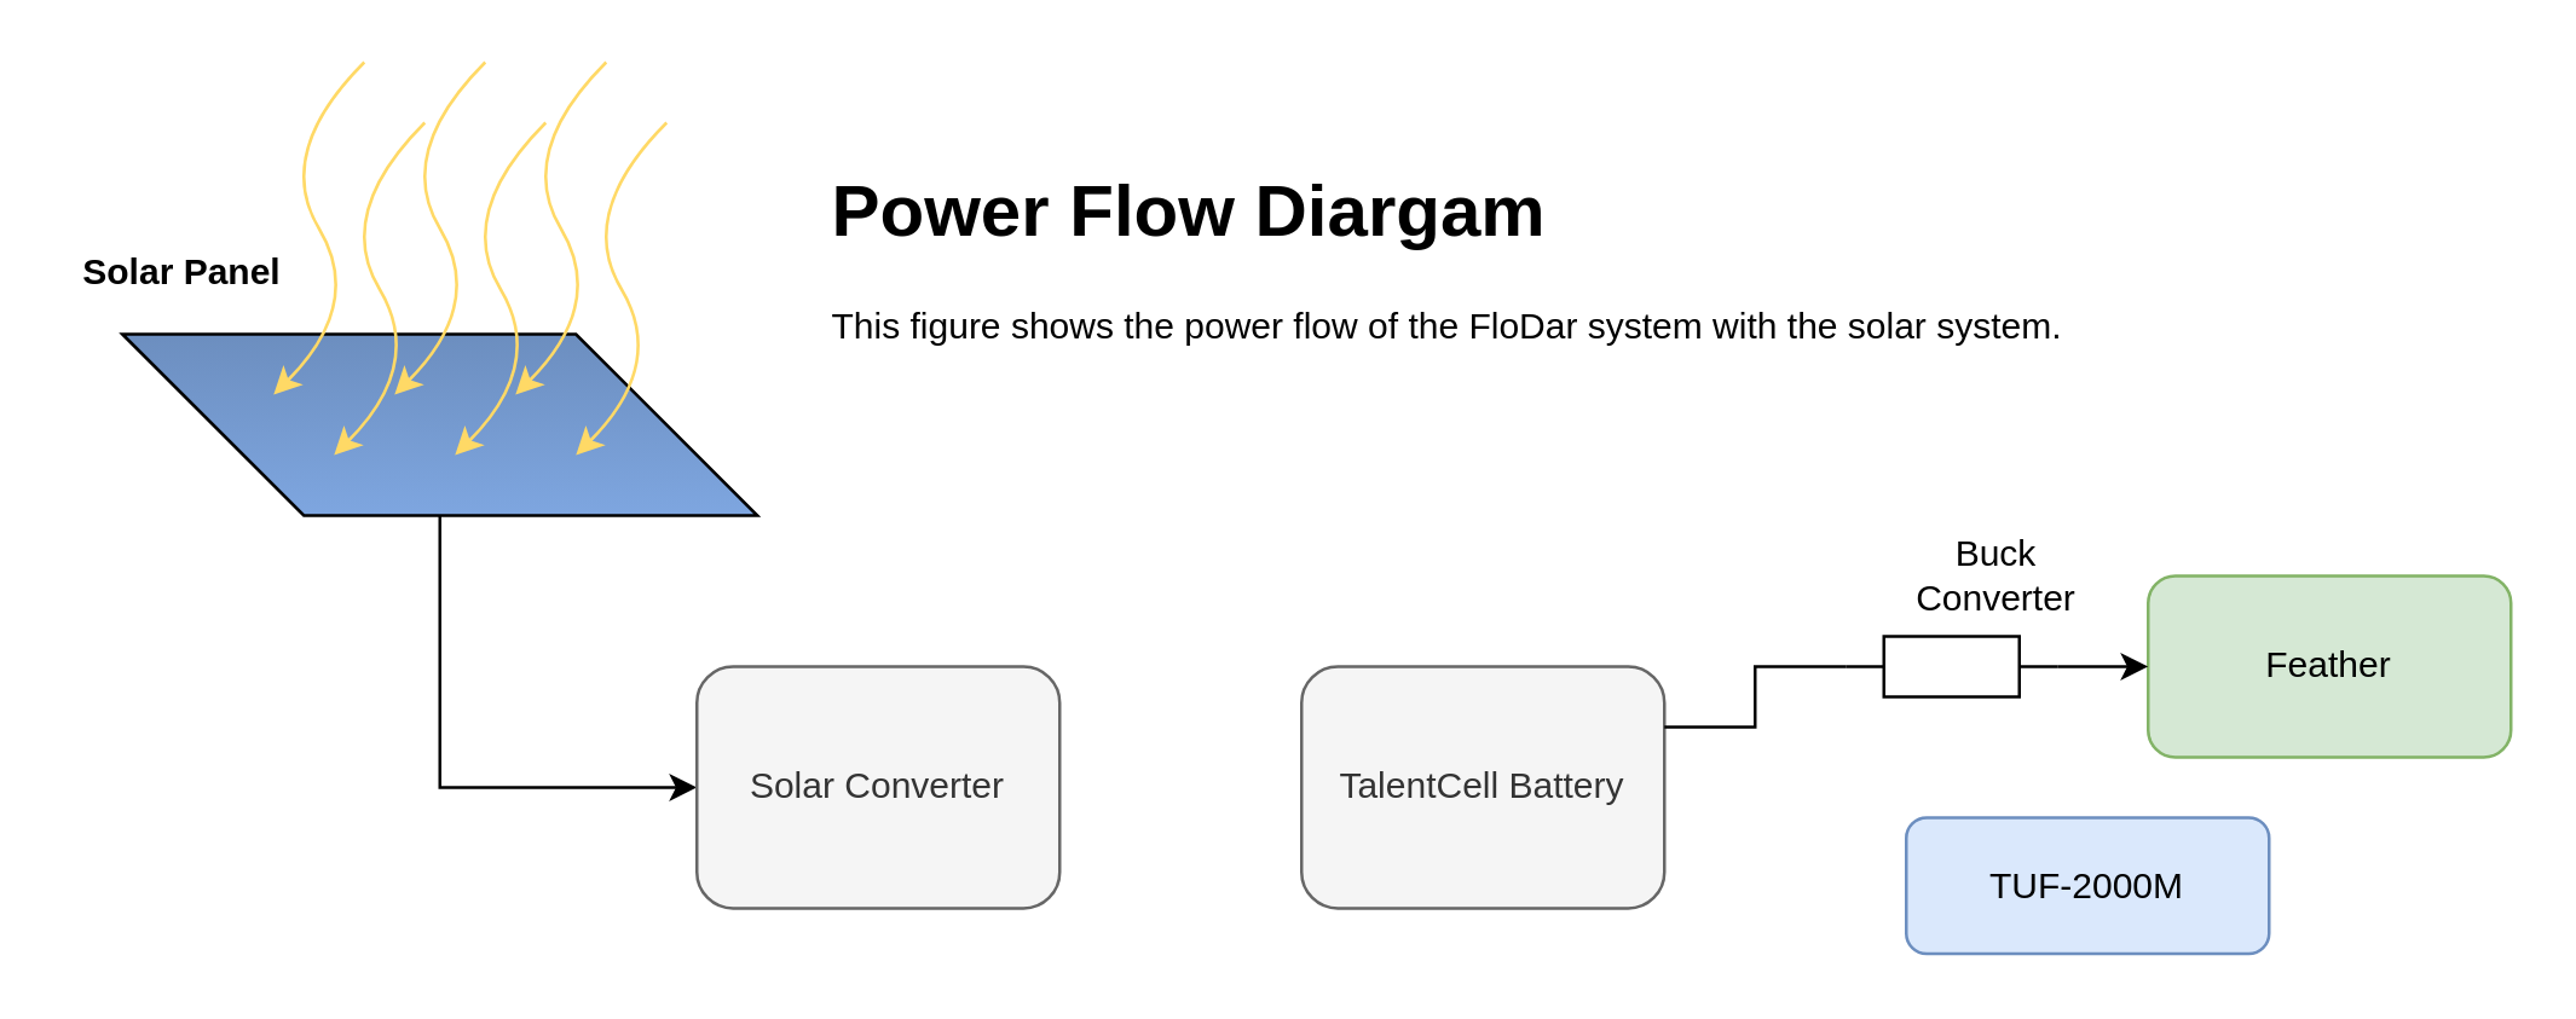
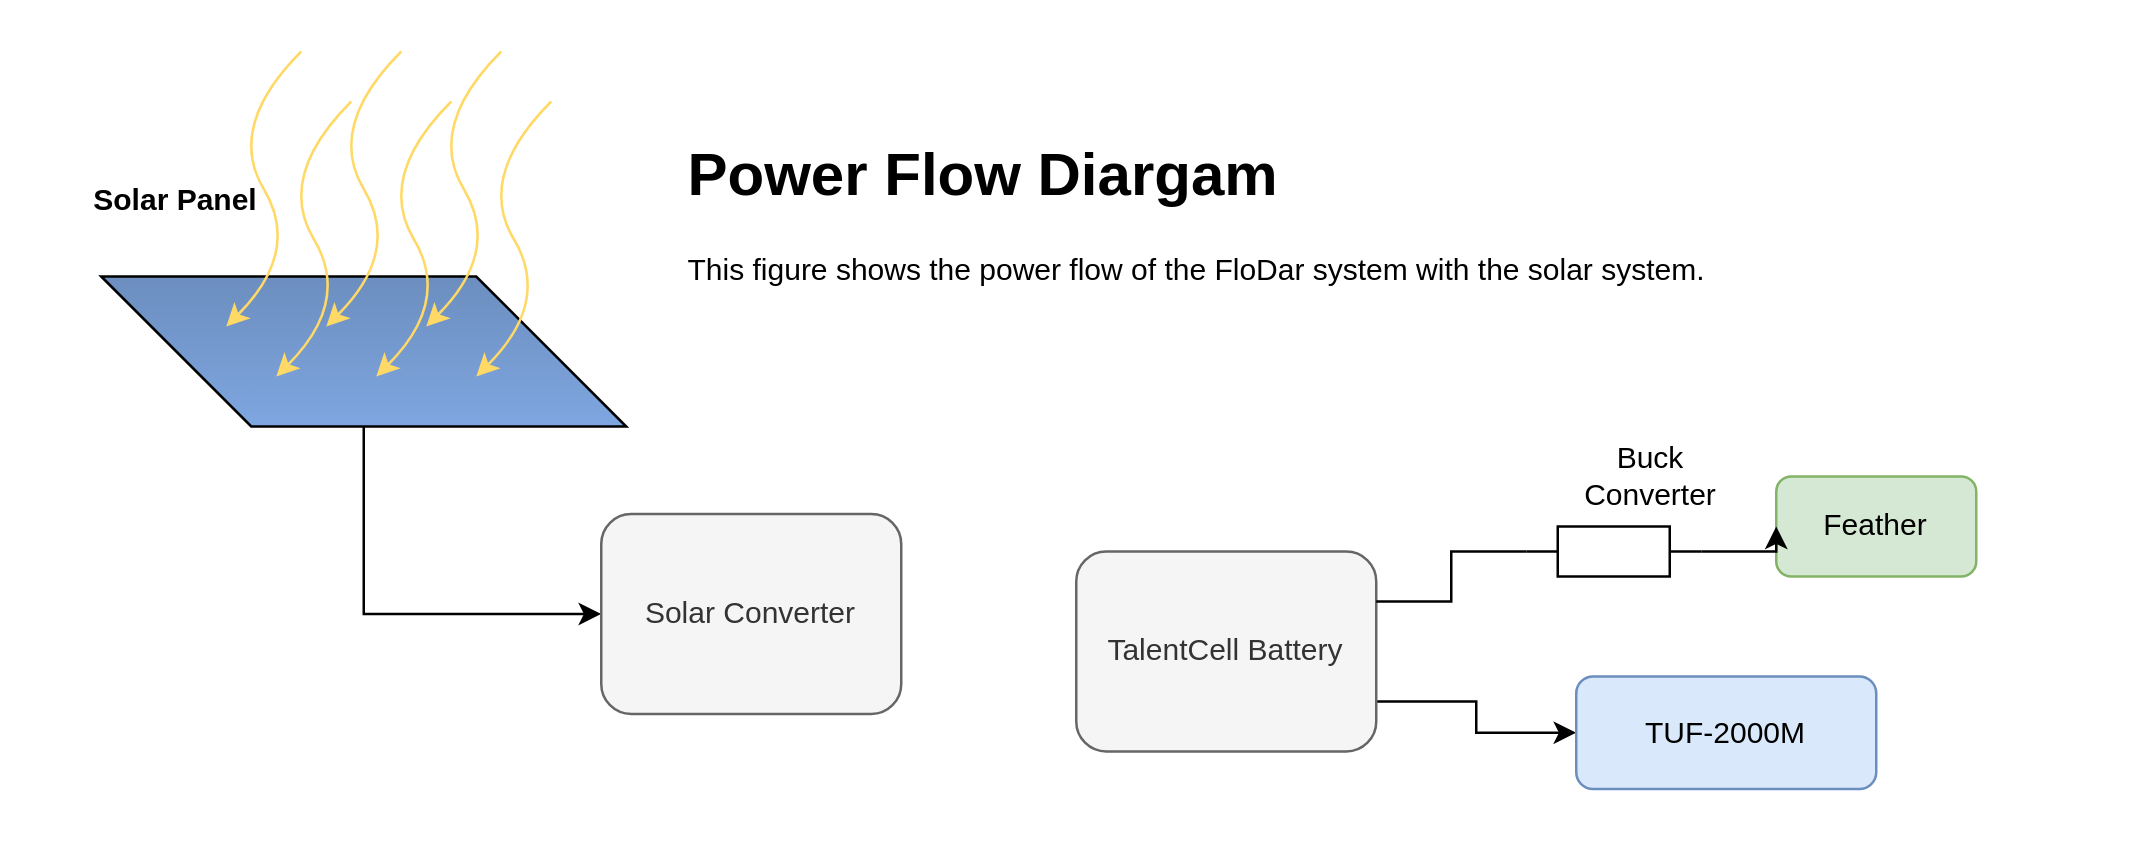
  <mxCell id="0" />
  <mxCell id="1" parent="0" />
  <mxCell id="2" style="edgeStyle=orthogonalEdgeStyle;rounded=0;orthogonalLoop=1;jettySize=auto;html=1;exitX=0.5;exitY=0;exitDx=0;exitDy=0;entryX=0;entryY=0.5;entryDx=0;entryDy=0;" edge="1" parent="1" source="3" target="11"><mxGeometry relative="1" as="geometry" /></mxCell>
  <mxCell id="3" value="" style="shape=parallelogram;perimeter=parallelogramPerimeter;whiteSpace=wrap;html=1;fixedSize=1;size=60;direction=west;flipH=1;fillColor=#7EA6E0;gradientColor=#6C8EBF;" vertex="1" parent="1"><mxGeometry x="40" y="110" width="210" height="60" as="geometry" /></mxCell>
  <mxCell id="4" value="" style="curved=1;endArrow=classic;html=1;strokeWidth=1;strokeColor=#FFD966;" edge="1" parent="1"><mxGeometry width="50" height="50" relative="1" as="geometry"><mxPoint x="120" y="20" as="sourcePoint" /><mxPoint x="90" y="130" as="targetPoint" /><Array as="points"><mxPoint x="90" y="50" /><mxPoint x="120" y="100" /></Array></mxGeometry></mxCell>
  <mxCell id="5" value="" style="curved=1;endArrow=classic;html=1;strokeWidth=1;strokeColor=#FFD966;" edge="1" parent="1"><mxGeometry width="50" height="50" relative="1" as="geometry"><mxPoint x="160" y="20" as="sourcePoint" /><mxPoint x="130" y="130" as="targetPoint" /><Array as="points"><mxPoint x="130" y="50" /><mxPoint x="160" y="100" /></Array></mxGeometry></mxCell>
  <mxCell id="6" value="" style="curved=1;endArrow=classic;html=1;strokeWidth=1;strokeColor=#FFD966;" edge="1" parent="1"><mxGeometry width="50" height="50" relative="1" as="geometry"><mxPoint x="200" y="20" as="sourcePoint" /><mxPoint x="170" y="130" as="targetPoint" /><Array as="points"><mxPoint x="170" y="50" /><mxPoint x="200" y="100" /></Array></mxGeometry></mxCell>
  <mxCell id="7" value="" style="curved=1;endArrow=classic;html=1;strokeWidth=1;strokeColor=#FFD966;" edge="1" parent="1"><mxGeometry width="50" height="50" relative="1" as="geometry"><mxPoint x="140" y="40" as="sourcePoint" /><mxPoint x="110" y="150" as="targetPoint" /><Array as="points"><mxPoint x="110" y="70" /><mxPoint x="140" y="120" /></Array></mxGeometry></mxCell>
  <mxCell id="8" value="" style="curved=1;endArrow=classic;html=1;strokeWidth=1;strokeColor=#FFD966;" edge="1" parent="1"><mxGeometry width="50" height="50" relative="1" as="geometry"><mxPoint x="180" y="40" as="sourcePoint" /><mxPoint x="150" y="150" as="targetPoint" /><Array as="points"><mxPoint x="150" y="70" /><mxPoint x="180" y="120" /></Array></mxGeometry></mxCell>
  <mxCell id="9" value="" style="curved=1;endArrow=classic;html=1;strokeWidth=1;strokeColor=#FFD966;" edge="1" parent="1"><mxGeometry width="50" height="50" relative="1" as="geometry"><mxPoint x="220" y="40" as="sourcePoint" /><mxPoint x="190" y="150" as="targetPoint" /><Array as="points"><mxPoint x="190" y="70" /><mxPoint x="220" y="120" /></Array></mxGeometry></mxCell>
- <mxCell id="10" value="&lt;b&gt;Solar Panel&lt;/b&gt;" style="text;html=1;strokeColor=none;fillColor=none;align=center;verticalAlign=middle;whiteSpace=wrap;rounded=0;opacity=70;" vertex="1" parent="1"><mxGeometry x="20" y="80" width="80" height="20" as="geometry" /></mxCell>
- <mxCell id="11" value="Solar Converter" style="rounded=1;whiteSpace=wrap;html=1;fillColor=#f5f5f5;strokeColor=#666666;fontColor=#333333;" vertex="1" parent="1"><mxGeometry x="230" y="220" width="120" height="80" as="geometry" /></mxCell>
+ <mxCell id="10" value="&lt;b&gt;Solar Panel&lt;/b&gt;" style="text;html=1;strokeColor=none;fillColor=none;align=center;verticalAlign=middle;whiteSpace=wrap;rounded=0;opacity=70;" vertex="1" parent="1"><mxGeometry x="30" y="70" width="80" height="20" as="geometry" /></mxCell>
+ <mxCell id="11" value="Solar Converter" style="rounded=1;whiteSpace=wrap;html=1;fillColor=#f5f5f5;strokeColor=#666666;fontColor=#333333;" vertex="1" parent="1"><mxGeometry x="240" y="205" width="120" height="80" as="geometry" /></mxCell>
+ <mxCell id="12" style="edgeStyle=orthogonalEdgeStyle;rounded=0;orthogonalLoop=1;jettySize=auto;html=1;exitX=1;exitY=0.75;exitDx=0;exitDy=0;entryX=0;entryY=0.5;entryDx=0;entryDy=0;" edge="1" parent="1" source="13" target="15"><mxGeometry relative="1" as="geometry" /></mxCell>
  <mxCell id="13" value="TalentCell Battery" style="rounded=1;whiteSpace=wrap;html=1;fillColor=#f5f5f5;strokeColor=#666666;fontColor=#333333;" vertex="1" parent="1"><mxGeometry x="430" y="220" width="120" height="80" as="geometry" /></mxCell>
- <mxCell id="14" value="Feather" style="rounded=1;whiteSpace=wrap;html=1;fillColor=#d5e8d4;strokeColor=#82b366;" vertex="1" parent="1"><mxGeometry x="710" y="190" width="120" height="60" as="geometry" /></mxCell>
+ <mxCell id="14" value="Feather" style="rounded=1;whiteSpace=wrap;html=1;fillColor=#d5e8d4;strokeColor=#82b366;" vertex="1" parent="1"><mxGeometry x="710" y="190" width="80" height="40" as="geometry" /></mxCell>
  <mxCell id="15" value="TUF-2000M" style="rounded=1;whiteSpace=wrap;html=1;fillColor=#dae8fc;strokeColor=#6c8ebf;" vertex="1" parent="1"><mxGeometry x="630" y="270" width="120" height="45" as="geometry" /></mxCell>
  <mxCell id="16" style="edgeStyle=orthogonalEdgeStyle;rounded=0;orthogonalLoop=1;jettySize=auto;html=1;exitX=1;exitY=0.5;exitDx=0;exitDy=0;exitPerimeter=0;entryX=0;entryY=0.5;entryDx=0;entryDy=0;" edge="1" parent="1" source="18" target="14"><mxGeometry relative="1" as="geometry" /></mxCell>
  <mxCell id="17" style="edgeStyle=orthogonalEdgeStyle;rounded=0;orthogonalLoop=1;jettySize=auto;html=1;exitX=0;exitY=0.5;exitDx=0;exitDy=0;exitPerimeter=0;entryX=1;entryY=0.25;entryDx=0;entryDy=0;endArrow=none;endFill=0;" edge="1" parent="1" source="18" target="13"><mxGeometry relative="1" as="geometry" /></mxCell>
  <mxCell id="18" value="" style="pointerEvents=1;verticalLabelPosition=bottom;shadow=0;dashed=0;align=center;html=1;verticalAlign=top;shape=mxgraph.electrical.resistors.resistor_1;" vertex="1" parent="1"><mxGeometry x="610" y="210" width="70" height="20" as="geometry" /></mxCell>
  <mxCell id="19" value="Buck Converter" style="text;html=1;strokeColor=none;fillColor=none;align=center;verticalAlign=middle;whiteSpace=wrap;rounded=0;" vertex="1" parent="1"><mxGeometry x="640" y="180" width="40" height="20" as="geometry" /></mxCell>
  <mxCell id="20" value="&lt;h1&gt;Power Flow Diargam&lt;/h1&gt;&lt;p&gt;This figure shows the power flow of the FloDar system with the solar system.&lt;/p&gt;" style="text;html=1;strokeColor=none;fillColor=none;spacing=5;spacingTop=-20;whiteSpace=wrap;overflow=hidden;rounded=0;" vertex="1" parent="1"><mxGeometry x="270" y="50" width="470" height="110" as="geometry" /></mxCell>
